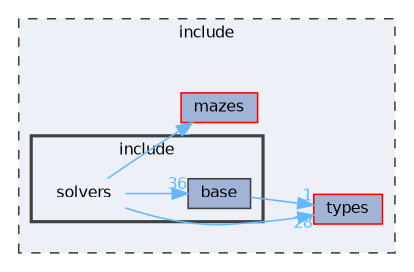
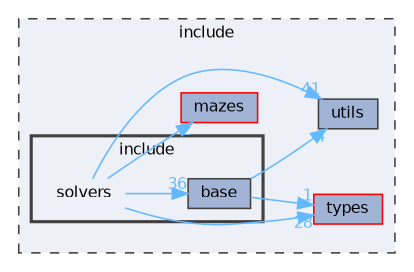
  digraph {
    compound=true
    rankdir=LR
    node [fontname=Helvetica fontsize=10 shape=box color=grey25 fillcolor="#a2b4d6" style=filled]
    edge [color=steelblue1 fontcolor=steelblue1 fontname=Helvetica fontsize=10 labeldistance=1.5 labelfontname=Helvetica labelfontsize=10]
    n1 [height=0.2 label=solvers shape=plaintext width=0.4 color="" fillcolor="" style=""]
    n2 [height=0.2 label=base width=0.4]
    n3 [color=red height=0.2 label=types width=0.4]
    n4 [color=red height=0.2 label=mazes width=0.4]
+   n5 [height=0.2 label=utils width=0.4]
    subgraph cluster_1 {
      bgcolor="#edf0f7"
      fontname=Helvetica
      fontsize=10
      label=include
      pencolor=grey25
      style="filled,dashed"
      n3
      n4
+     n5
      subgraph cluster_2 {
        bgcolor="#edf0f7"
        fontname=Helvetica
        fontsize=10
        pencolor=grey25
        style="filled,bold"
        n1
        n2
      }
    }
    n1 -> n2 [headlabel=36]
    n1 -> n3 [headlabel=28]
    n1 -> n4 [headlabel=2]
+   n1 -> n5 [headlabel=41]
    n2 -> n3 [headlabel=1]
+   n2 -> n5 [headlabel=4]
  }
